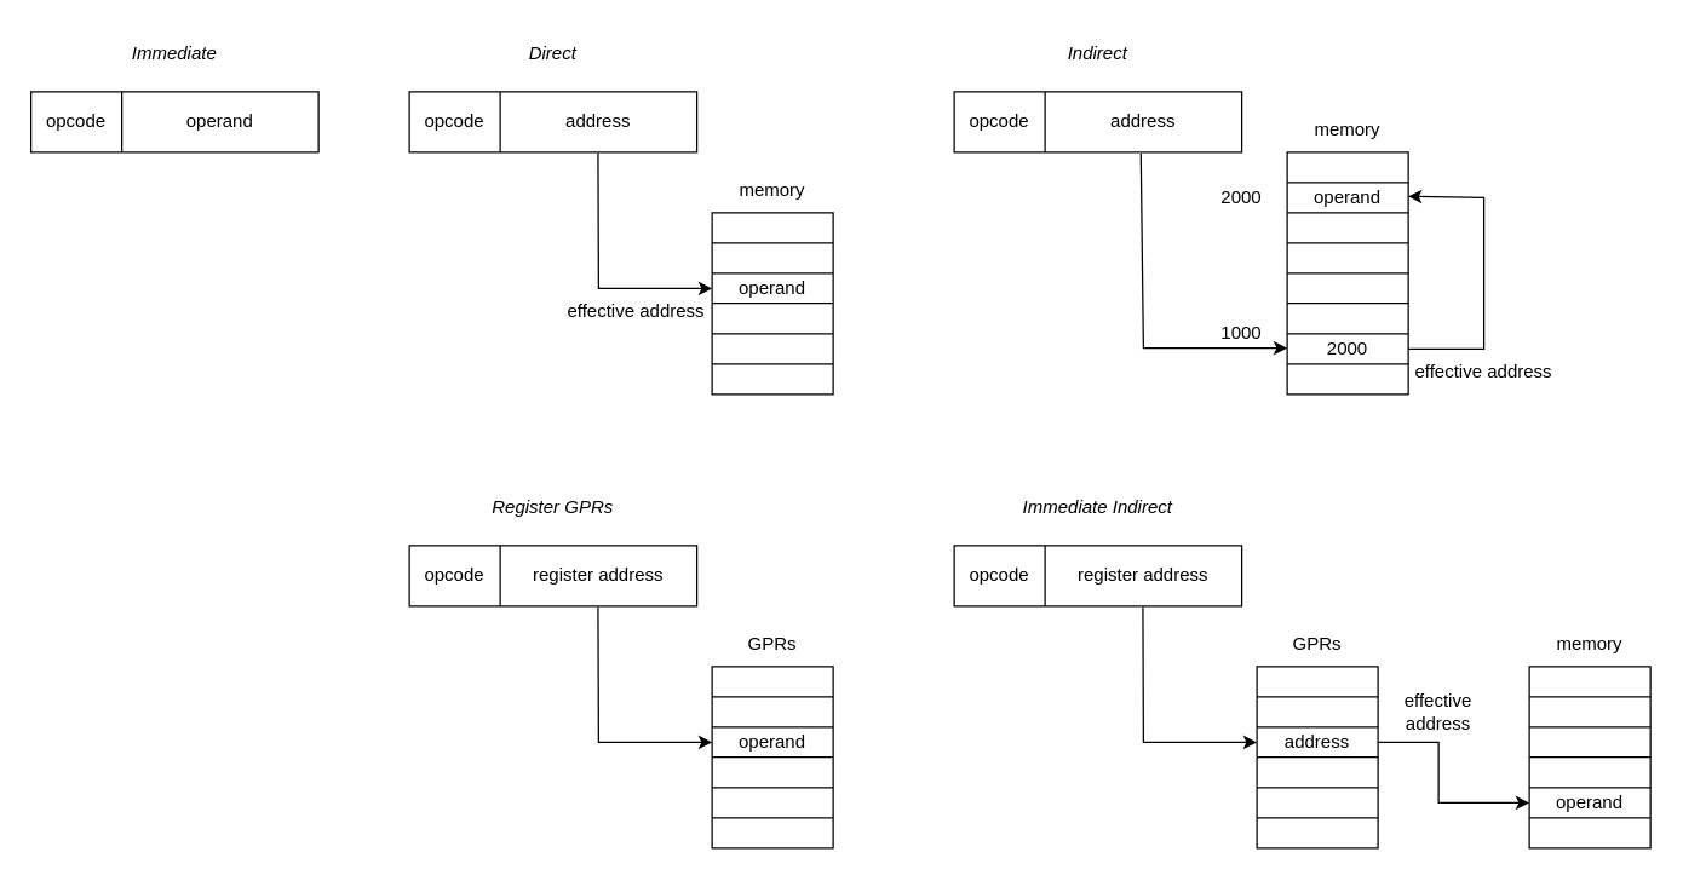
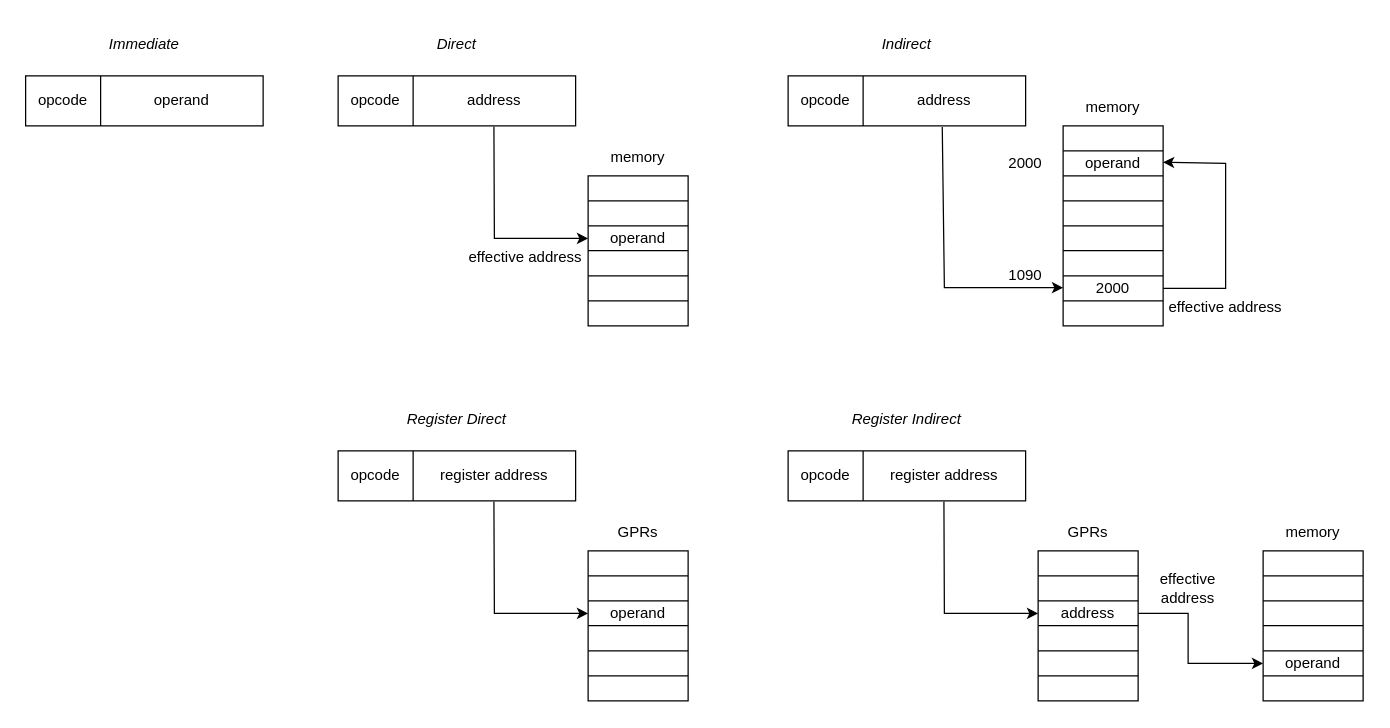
  <mxCell id="0" />
  <mxCell id="1" parent="0" />
  <mxCell id="2" value="" style="rounded=0;whiteSpace=wrap;html=1;" vertex="1" parent="1"><mxGeometry y="60" width="190" height="40" as="geometry" x="20" /></mxCell>
  <mxCell id="3" value="opcode" style="text;html=1;strokeColor=none;fillColor=none;align=center;verticalAlign=middle;whiteSpace=wrap;rounded=0;" vertex="1" parent="1"><mxGeometry y="65" width="60" height="30" as="geometry" x="20" /></mxCell>
  <mxCell id="4" value="" style="endArrow=none;html=1;rounded=0;entryX=0.325;entryY=0.018;entryDx=0;entryDy=0;entryPerimeter=0;" edge="1" parent="1"><mxGeometry width="50" height="50" relative="1" as="geometry"><mxPoint x="80" y="100" as="sourcePoint" /><mxPoint x="80" y="60" as="targetPoint" /></mxGeometry></mxCell>
  <mxCell id="5" value="operand" style="text;html=1;strokeColor=none;fillColor=none;align=center;verticalAlign=middle;whiteSpace=wrap;rounded=0;" vertex="1" parent="1"><mxGeometry x="80" y="65" width="130" height="30" as="geometry" /></mxCell>
  <mxCell id="6" value="Immediate" style="text;html=1;strokeColor=none;fillColor=none;align=center;verticalAlign=middle;whiteSpace=wrap;rounded=0;fontStyle=2" vertex="1" parent="1"><mxGeometry x="30" y="20" width="170" height="30" as="geometry" /></mxCell>
  <mxCell id="7" value="" style="rounded=0;whiteSpace=wrap;html=1;" vertex="1" parent="1"><mxGeometry x="270" y="60" width="190" height="40" as="geometry" /></mxCell>
  <mxCell id="8" value="opcode" style="text;html=1;strokeColor=none;fillColor=none;align=center;verticalAlign=middle;whiteSpace=wrap;rounded=0;" vertex="1" parent="1"><mxGeometry x="270" y="65" width="60" height="30" as="geometry" /></mxCell>
  <mxCell id="9" value="" style="endArrow=none;html=1;rounded=0;entryX=0.325;entryY=0.018;entryDx=0;entryDy=0;entryPerimeter=0;" edge="1" parent="1"><mxGeometry width="50" height="50" relative="1" as="geometry"><mxPoint x="330" y="100" as="sourcePoint" /><mxPoint x="330" y="60" as="targetPoint" /></mxGeometry></mxCell>
  <mxCell id="10" value="address" style="text;html=1;strokeColor=none;fillColor=none;align=center;verticalAlign=middle;whiteSpace=wrap;rounded=0;" vertex="1" parent="1"><mxGeometry x="330" y="65" width="130" height="30" as="geometry" /></mxCell>
  <mxCell id="11" value="Direct" style="text;html=1;strokeColor=none;fillColor=none;align=center;verticalAlign=middle;whiteSpace=wrap;rounded=0;fontStyle=2" vertex="1" parent="1"><mxGeometry x="280" y="20" width="170" height="30" as="geometry" /></mxCell>
  <mxCell id="12" value="" style="rounded=0;whiteSpace=wrap;html=1;" vertex="1" parent="1"><mxGeometry x="470" y="140" width="80" height="120" as="geometry" /></mxCell>
  <mxCell id="13" value="" style="endArrow=none;html=1;rounded=0;" edge="1" parent="1"><mxGeometry width="50" height="50" relative="1" as="geometry"><mxPoint x="470" y="160" as="sourcePoint" /><mxPoint x="550" y="160" as="targetPoint" /></mxGeometry></mxCell>
  <mxCell id="14" value="" style="endArrow=none;html=1;rounded=0;" edge="1" parent="1"><mxGeometry width="50" height="50" relative="1" as="geometry"><mxPoint x="470" y="180" as="sourcePoint" /><mxPoint x="550" y="180" as="targetPoint" /></mxGeometry></mxCell>
  <mxCell id="15" value="" style="endArrow=none;html=1;rounded=0;" edge="1" parent="1"><mxGeometry width="50" height="50" relative="1" as="geometry"><mxPoint x="470" y="199.8" as="sourcePoint" /><mxPoint x="550" y="199.8" as="targetPoint" /></mxGeometry></mxCell>
  <mxCell id="16" value="" style="endArrow=none;html=1;rounded=0;" edge="1" parent="1"><mxGeometry width="50" height="50" relative="1" as="geometry"><mxPoint x="470" y="220" as="sourcePoint" /><mxPoint x="550" y="220" as="targetPoint" /></mxGeometry></mxCell>
  <mxCell id="17" value="" style="endArrow=none;html=1;rounded=0;" edge="1" parent="1"><mxGeometry width="50" height="50" relative="1" as="geometry"><mxPoint x="470" y="240" as="sourcePoint" /><mxPoint x="550" y="240" as="targetPoint" /></mxGeometry></mxCell>
  <mxCell id="18" value="operand" style="text;html=1;strokeColor=none;fillColor=none;align=center;verticalAlign=middle;whiteSpace=wrap;rounded=0;" vertex="1" parent="1"><mxGeometry x="470" y="180" width="80" height="20" as="geometry" /></mxCell>
  <mxCell id="19" value="" style="endArrow=classic;html=1;rounded=0;exitX=0.656;exitY=1.015;exitDx=0;exitDy=0;exitPerimeter=0;entryX=0;entryY=0.5;entryDx=0;entryDy=0;" edge="1" parent="1" source="7" target="18"><mxGeometry width="50" height="50" relative="1" as="geometry"><mxPoint x="470" y="250" as="sourcePoint" /><mxPoint x="520" y="200" as="targetPoint" /><Array as="points"><mxPoint x="395" y="190" /></Array></mxGeometry></mxCell>
  <mxCell id="20" value="memory" style="text;html=1;strokeColor=none;fillColor=none;align=center;verticalAlign=middle;whiteSpace=wrap;rounded=0;" vertex="1" parent="1"><mxGeometry x="470" y="110" width="80" height="30" as="geometry" /></mxCell>
  <mxCell id="21" value="effective address" style="text;html=1;strokeColor=none;fillColor=none;align=center;verticalAlign=middle;whiteSpace=wrap;rounded=0;" vertex="1" parent="1"><mxGeometry x="370" y="190" width="100" height="30" as="geometry" /></mxCell>
  <mxCell id="22" value="" style="rounded=0;whiteSpace=wrap;html=1;" vertex="1" parent="1"><mxGeometry x="630" y="60" width="190" height="40" as="geometry" /></mxCell>
  <mxCell id="23" value="opcode" style="text;html=1;strokeColor=none;fillColor=none;align=center;verticalAlign=middle;whiteSpace=wrap;rounded=0;" vertex="1" parent="1"><mxGeometry x="630" y="65" width="60" height="30" as="geometry" /></mxCell>
  <mxCell id="24" value="" style="endArrow=none;html=1;rounded=0;entryX=0.325;entryY=0.018;entryDx=0;entryDy=0;entryPerimeter=0;" edge="1" parent="1"><mxGeometry width="50" height="50" relative="1" as="geometry"><mxPoint x="690" y="100" as="sourcePoint" /><mxPoint x="690" y="60" as="targetPoint" /></mxGeometry></mxCell>
  <mxCell id="25" value="address" style="text;html=1;strokeColor=none;fillColor=none;align=center;verticalAlign=middle;whiteSpace=wrap;rounded=0;" vertex="1" parent="1"><mxGeometry x="690" y="65" width="130" height="30" as="geometry" /></mxCell>
  <mxCell id="26" value="Indirect" style="text;html=1;strokeColor=none;fillColor=none;align=center;verticalAlign=middle;whiteSpace=wrap;rounded=0;fontStyle=2" vertex="1" parent="1"><mxGeometry x="640" y="20" width="170" height="30" as="geometry" /></mxCell>
  <mxCell id="27" value="" style="rounded=0;whiteSpace=wrap;html=1;" vertex="1" parent="1"><mxGeometry x="850" y="100" width="80" height="160" as="geometry" /></mxCell>
  <mxCell id="28" value="" style="endArrow=none;html=1;rounded=0;" edge="1" parent="1"><mxGeometry width="50" height="50" relative="1" as="geometry"><mxPoint x="850" y="160" as="sourcePoint" /><mxPoint x="930" y="160" as="targetPoint" /></mxGeometry></mxCell>
  <mxCell id="29" value="" style="endArrow=none;html=1;rounded=0;" edge="1" parent="1"><mxGeometry width="50" height="50" relative="1" as="geometry"><mxPoint x="850" y="180" as="sourcePoint" /><mxPoint x="930" y="180" as="targetPoint" /></mxGeometry></mxCell>
  <mxCell id="30" value="" style="endArrow=none;html=1;rounded=0;" edge="1" parent="1"><mxGeometry width="50" height="50" relative="1" as="geometry"><mxPoint x="850" y="199.8" as="sourcePoint" /><mxPoint x="930" y="199.8" as="targetPoint" /></mxGeometry></mxCell>
  <mxCell id="31" value="" style="endArrow=none;html=1;rounded=0;" edge="1" parent="1"><mxGeometry width="50" height="50" relative="1" as="geometry"><mxPoint x="850" y="220" as="sourcePoint" /><mxPoint x="930" y="220" as="targetPoint" /></mxGeometry></mxCell>
  <mxCell id="32" value="" style="endArrow=none;html=1;rounded=0;" edge="1" parent="1"><mxGeometry width="50" height="50" relative="1" as="geometry"><mxPoint x="850" y="240" as="sourcePoint" /><mxPoint x="930" y="240" as="targetPoint" /></mxGeometry></mxCell>
  <mxCell id="33" value="2000" style="text;html=1;strokeColor=none;fillColor=none;align=center;verticalAlign=middle;whiteSpace=wrap;rounded=0;" vertex="1" parent="1"><mxGeometry x="850" y="220" width="80" height="20" as="geometry" /></mxCell>
  <mxCell id="34" value="" style="endArrow=classic;html=1;rounded=0;exitX=0.649;exitY=1.023;exitDx=0;exitDy=0;exitPerimeter=0;entryX=0;entryY=0.5;entryDx=0;entryDy=0;" edge="1" parent="1" source="22"><mxGeometry width="50" height="50" relative="1" as="geometry"><mxPoint x="754.64" y="140" as="sourcePoint" /><mxPoint x="850" y="229.4" as="targetPoint" /><Array as="points"><mxPoint x="755" y="229.4" /></Array></mxGeometry></mxCell>
  <mxCell id="35" value="memory" style="text;html=1;strokeColor=none;fillColor=none;align=center;verticalAlign=middle;whiteSpace=wrap;rounded=0;" vertex="1" parent="1"><mxGeometry x="850" y="70" width="80" height="30" as="geometry" /></mxCell>
- <mxCell id="36" value="1000" style="text;html=1;strokeColor=none;fillColor=none;align=center;verticalAlign=middle;whiteSpace=wrap;rounded=0;" vertex="1" parent="1"><mxGeometry x="790" y="210" width="60" height="20" as="geometry" /></mxCell>
+ <mxCell id="36" value="1090" style="text;html=1;strokeColor=none;fillColor=none;align=center;verticalAlign=middle;whiteSpace=wrap;rounded=0;" vertex="1" parent="1"><mxGeometry x="790" y="210" width="60" height="20" as="geometry" /></mxCell>
  <mxCell id="37" value="" style="endArrow=none;html=1;rounded=0;" edge="1" parent="1"><mxGeometry width="50" height="50" relative="1" as="geometry"><mxPoint x="850" y="140" as="sourcePoint" /><mxPoint x="930" y="140" as="targetPoint" /></mxGeometry></mxCell>
  <mxCell id="38" value="" style="endArrow=none;html=1;rounded=0;" edge="1" parent="1"><mxGeometry width="50" height="50" relative="1" as="geometry"><mxPoint x="850" y="120" as="sourcePoint" /><mxPoint x="930" y="120" as="targetPoint" /></mxGeometry></mxCell>
  <mxCell id="39" value="2000" style="text;html=1;strokeColor=none;fillColor=none;align=center;verticalAlign=middle;whiteSpace=wrap;rounded=0;" vertex="1" parent="1"><mxGeometry x="790" y="120" width="60" height="20" as="geometry" /></mxCell>
  <mxCell id="40" value="" style="endArrow=classic;html=1;rounded=0;exitX=1;exitY=0.5;exitDx=0;exitDy=0;entryX=0.999;entryY=0.182;entryDx=0;entryDy=0;entryPerimeter=0;" edge="1" parent="1" source="33" target="27"><mxGeometry width="50" height="50" relative="1" as="geometry"><mxPoint x="920" y="230" as="sourcePoint" /><mxPoint x="980" y="130" as="targetPoint" /><Array as="points"><mxPoint x="980" y="230" /><mxPoint x="980" y="130" /></Array></mxGeometry></mxCell>
  <mxCell id="41" value="operand" style="text;html=1;strokeColor=none;fillColor=none;align=center;verticalAlign=middle;whiteSpace=wrap;rounded=0;" vertex="1" parent="1"><mxGeometry x="850" y="120" width="80" height="20" as="geometry" /></mxCell>
  <mxCell id="42" value="effective address" style="text;html=1;strokeColor=none;fillColor=none;align=center;verticalAlign=middle;whiteSpace=wrap;rounded=0;" vertex="1" parent="1"><mxGeometry x="930" y="230" width="100" height="30" as="geometry" /></mxCell>
  <mxCell id="43" value="" style="rounded=0;whiteSpace=wrap;html=1;" vertex="1" parent="1"><mxGeometry x="270" y="360" width="190" height="40" as="geometry" /></mxCell>
  <mxCell id="44" value="opcode" style="text;html=1;strokeColor=none;fillColor=none;align=center;verticalAlign=middle;whiteSpace=wrap;rounded=0;" vertex="1" parent="1"><mxGeometry x="270" y="365" width="60" height="30" as="geometry" /></mxCell>
  <mxCell id="45" value="" style="endArrow=none;html=1;rounded=0;entryX=0.325;entryY=0.018;entryDx=0;entryDy=0;entryPerimeter=0;" edge="1" parent="1"><mxGeometry width="50" height="50" relative="1" as="geometry"><mxPoint x="330" y="400" as="sourcePoint" /><mxPoint x="330" y="360" as="targetPoint" /></mxGeometry></mxCell>
  <mxCell id="46" value="register address" style="text;html=1;strokeColor=none;fillColor=none;align=center;verticalAlign=middle;whiteSpace=wrap;rounded=0;" vertex="1" parent="1"><mxGeometry x="330" y="365" width="130" height="30" as="geometry" /></mxCell>
- <mxCell id="47" value="Register GPRs" style="text;html=1;strokeColor=none;fillColor=none;align=center;verticalAlign=middle;whiteSpace=wrap;rounded=0;fontStyle=2" vertex="1" parent="1"><mxGeometry x="280" y="320" width="170" height="30" as="geometry" /></mxCell>
+ <mxCell id="47" value="Register Direct" style="text;html=1;strokeColor=none;fillColor=none;align=center;verticalAlign=middle;whiteSpace=wrap;rounded=0;fontStyle=2" vertex="1" parent="1"><mxGeometry x="280" y="320" width="170" height="30" as="geometry" /></mxCell>
  <mxCell id="48" value="" style="rounded=0;whiteSpace=wrap;html=1;" vertex="1" parent="1"><mxGeometry x="470" y="440" width="80" height="120" as="geometry" /></mxCell>
  <mxCell id="49" value="" style="endArrow=none;html=1;rounded=0;" edge="1" parent="1"><mxGeometry width="50" height="50" relative="1" as="geometry"><mxPoint x="470" y="460" as="sourcePoint" /><mxPoint x="550" y="460" as="targetPoint" /></mxGeometry></mxCell>
  <mxCell id="50" value="" style="endArrow=none;html=1;rounded=0;" edge="1" parent="1"><mxGeometry width="50" height="50" relative="1" as="geometry"><mxPoint x="470" y="480" as="sourcePoint" /><mxPoint x="550" y="480" as="targetPoint" /></mxGeometry></mxCell>
  <mxCell id="51" value="" style="endArrow=none;html=1;rounded=0;" edge="1" parent="1"><mxGeometry width="50" height="50" relative="1" as="geometry"><mxPoint x="470" y="499.8" as="sourcePoint" /><mxPoint x="550" y="499.8" as="targetPoint" /></mxGeometry></mxCell>
  <mxCell id="52" value="" style="endArrow=none;html=1;rounded=0;" edge="1" parent="1"><mxGeometry width="50" height="50" relative="1" as="geometry"><mxPoint x="470" y="520" as="sourcePoint" /><mxPoint x="550" y="520" as="targetPoint" /></mxGeometry></mxCell>
  <mxCell id="53" value="" style="endArrow=none;html=1;rounded=0;" edge="1" parent="1"><mxGeometry width="50" height="50" relative="1" as="geometry"><mxPoint x="470" y="540" as="sourcePoint" /><mxPoint x="550" y="540" as="targetPoint" /></mxGeometry></mxCell>
  <mxCell id="54" value="" style="endArrow=classic;html=1;rounded=0;exitX=0.656;exitY=1.015;exitDx=0;exitDy=0;exitPerimeter=0;entryX=0;entryY=0.5;entryDx=0;entryDy=0;" edge="1" parent="1" source="43"><mxGeometry width="50" height="50" relative="1" as="geometry"><mxPoint x="470" y="550" as="sourcePoint" /><mxPoint x="470" y="490" as="targetPoint" /><Array as="points"><mxPoint x="395" y="490" /></Array></mxGeometry></mxCell>
  <mxCell id="55" value="GPRs" style="text;html=1;strokeColor=none;fillColor=none;align=center;verticalAlign=middle;whiteSpace=wrap;rounded=0;" vertex="1" parent="1"><mxGeometry x="470" y="410" width="80" height="30" as="geometry" /></mxCell>
  <mxCell id="56" value="" style="rounded=0;whiteSpace=wrap;html=1;" vertex="1" parent="1"><mxGeometry x="630" y="360" width="190" height="40" as="geometry" /></mxCell>
  <mxCell id="57" value="opcode" style="text;html=1;strokeColor=none;fillColor=none;align=center;verticalAlign=middle;whiteSpace=wrap;rounded=0;" vertex="1" parent="1"><mxGeometry x="630" y="365" width="60" height="30" as="geometry" /></mxCell>
  <mxCell id="58" value="" style="endArrow=none;html=1;rounded=0;entryX=0.325;entryY=0.018;entryDx=0;entryDy=0;entryPerimeter=0;" edge="1" parent="1"><mxGeometry width="50" height="50" relative="1" as="geometry"><mxPoint x="690" y="400" as="sourcePoint" /><mxPoint x="690" y="360" as="targetPoint" /></mxGeometry></mxCell>
  <mxCell id="59" value="register address" style="text;html=1;strokeColor=none;fillColor=none;align=center;verticalAlign=middle;whiteSpace=wrap;rounded=0;" vertex="1" parent="1"><mxGeometry x="690" y="365" width="130" height="30" as="geometry" /></mxCell>
- <mxCell id="60" value="Immediate Indirect" style="text;html=1;strokeColor=none;fillColor=none;align=center;verticalAlign=middle;whiteSpace=wrap;rounded=0;fontStyle=2" vertex="1" parent="1"><mxGeometry x="640" y="320" width="170" height="30" as="geometry" /></mxCell>
+ <mxCell id="60" value="Register Indirect" style="text;html=1;strokeColor=none;fillColor=none;align=center;verticalAlign=middle;whiteSpace=wrap;rounded=0;fontStyle=2" vertex="1" parent="1"><mxGeometry x="640" y="320" width="170" height="30" as="geometry" /></mxCell>
  <mxCell id="61" value="" style="rounded=0;whiteSpace=wrap;html=1;" vertex="1" parent="1"><mxGeometry x="830" y="440" width="80" height="120" as="geometry" /></mxCell>
  <mxCell id="62" value="" style="endArrow=none;html=1;rounded=0;" edge="1" parent="1"><mxGeometry width="50" height="50" relative="1" as="geometry"><mxPoint x="830" y="460" as="sourcePoint" /><mxPoint x="910" y="460" as="targetPoint" /></mxGeometry></mxCell>
  <mxCell id="63" value="" style="endArrow=none;html=1;rounded=0;" edge="1" parent="1"><mxGeometry width="50" height="50" relative="1" as="geometry"><mxPoint x="830" y="480" as="sourcePoint" /><mxPoint x="910" y="480" as="targetPoint" /></mxGeometry></mxCell>
  <mxCell id="64" value="" style="endArrow=none;html=1;rounded=0;" edge="1" parent="1"><mxGeometry width="50" height="50" relative="1" as="geometry"><mxPoint x="830" y="499.8" as="sourcePoint" /><mxPoint x="910" y="499.8" as="targetPoint" /></mxGeometry></mxCell>
  <mxCell id="65" value="" style="endArrow=none;html=1;rounded=0;" edge="1" parent="1"><mxGeometry width="50" height="50" relative="1" as="geometry"><mxPoint x="830" y="520" as="sourcePoint" /><mxPoint x="910" y="520" as="targetPoint" /></mxGeometry></mxCell>
  <mxCell id="66" value="" style="endArrow=none;html=1;rounded=0;" edge="1" parent="1"><mxGeometry width="50" height="50" relative="1" as="geometry"><mxPoint x="830" y="540" as="sourcePoint" /><mxPoint x="910" y="540" as="targetPoint" /></mxGeometry></mxCell>
  <mxCell id="67" value="address" style="text;html=1;strokeColor=none;fillColor=none;align=center;verticalAlign=middle;whiteSpace=wrap;rounded=0;" vertex="1" parent="1"><mxGeometry x="830" y="480" width="80" height="20" as="geometry" /></mxCell>
  <mxCell id="68" value="" style="endArrow=classic;html=1;rounded=0;exitX=0.656;exitY=1.015;exitDx=0;exitDy=0;exitPerimeter=0;entryX=0;entryY=0.5;entryDx=0;entryDy=0;" edge="1" parent="1" source="56" target="67"><mxGeometry width="50" height="50" relative="1" as="geometry"><mxPoint x="830" y="550" as="sourcePoint" /><mxPoint x="880" y="500" as="targetPoint" /><Array as="points"><mxPoint x="755" y="490" /></Array></mxGeometry></mxCell>
  <mxCell id="69" value="GPRs" style="text;html=1;strokeColor=none;fillColor=none;align=center;verticalAlign=middle;whiteSpace=wrap;rounded=0;" vertex="1" parent="1"><mxGeometry x="830" y="410" width="80" height="30" as="geometry" /></mxCell>
  <mxCell id="70" value="" style="rounded=0;whiteSpace=wrap;html=1;" vertex="1" parent="1"><mxGeometry x="1010" y="440" width="80" height="120" as="geometry" /></mxCell>
  <mxCell id="71" value="" style="endArrow=none;html=1;rounded=0;" edge="1" parent="1"><mxGeometry width="50" height="50" relative="1" as="geometry"><mxPoint x="1010" y="460" as="sourcePoint" /><mxPoint x="1090" y="460" as="targetPoint" /></mxGeometry></mxCell>
  <mxCell id="72" value="" style="endArrow=none;html=1;rounded=0;" edge="1" parent="1"><mxGeometry width="50" height="50" relative="1" as="geometry"><mxPoint x="1010" y="480" as="sourcePoint" /><mxPoint x="1090" y="480" as="targetPoint" /></mxGeometry></mxCell>
  <mxCell id="73" value="" style="endArrow=none;html=1;rounded=0;" edge="1" parent="1"><mxGeometry width="50" height="50" relative="1" as="geometry"><mxPoint x="1010" y="499.8" as="sourcePoint" /><mxPoint x="1090" y="499.8" as="targetPoint" /></mxGeometry></mxCell>
  <mxCell id="74" value="" style="endArrow=none;html=1;rounded=0;" edge="1" parent="1"><mxGeometry width="50" height="50" relative="1" as="geometry"><mxPoint x="1010" y="520" as="sourcePoint" /><mxPoint x="1090" y="520" as="targetPoint" /></mxGeometry></mxCell>
  <mxCell id="75" value="" style="endArrow=none;html=1;rounded=0;" edge="1" parent="1"><mxGeometry width="50" height="50" relative="1" as="geometry"><mxPoint x="1010" y="540" as="sourcePoint" /><mxPoint x="1090" y="540" as="targetPoint" /></mxGeometry></mxCell>
  <mxCell id="76" value="memory" style="text;html=1;strokeColor=none;fillColor=none;align=center;verticalAlign=middle;whiteSpace=wrap;rounded=0;" vertex="1" parent="1"><mxGeometry x="1010" y="410" width="80" height="30" as="geometry" /></mxCell>
  <mxCell id="77" value="operand" style="text;html=1;strokeColor=none;fillColor=none;align=center;verticalAlign=middle;whiteSpace=wrap;rounded=0;" vertex="1" parent="1"><mxGeometry x="1010" y="520" width="80" height="20" as="geometry" /></mxCell>
  <mxCell id="78" value="" style="endArrow=classic;html=1;rounded=0;exitX=1;exitY=0.5;exitDx=0;exitDy=0;entryX=0;entryY=0.5;entryDx=0;entryDy=0;" edge="1" parent="1" source="67" target="77"><mxGeometry width="50" height="50" relative="1" as="geometry"><mxPoint x="1150" y="400" as="sourcePoint" /><mxPoint x="1200" y="350" as="targetPoint" /><Array as="points"><mxPoint x="950" y="490" /><mxPoint x="950" y="530" /></Array></mxGeometry></mxCell>
  <mxCell id="79" value="effective address" style="text;html=1;strokeColor=none;fillColor=none;align=center;verticalAlign=middle;whiteSpace=wrap;rounded=0;" vertex="1" parent="1"><mxGeometry x="910" y="455" width="80" height="30" as="geometry" /></mxCell>
  <mxCell id="80" value="operand" style="text;html=1;strokeColor=none;fillColor=none;align=center;verticalAlign=middle;whiteSpace=wrap;rounded=0;" vertex="1" parent="1"><mxGeometry x="470" y="480" width="80" height="20" as="geometry" /></mxCell>
